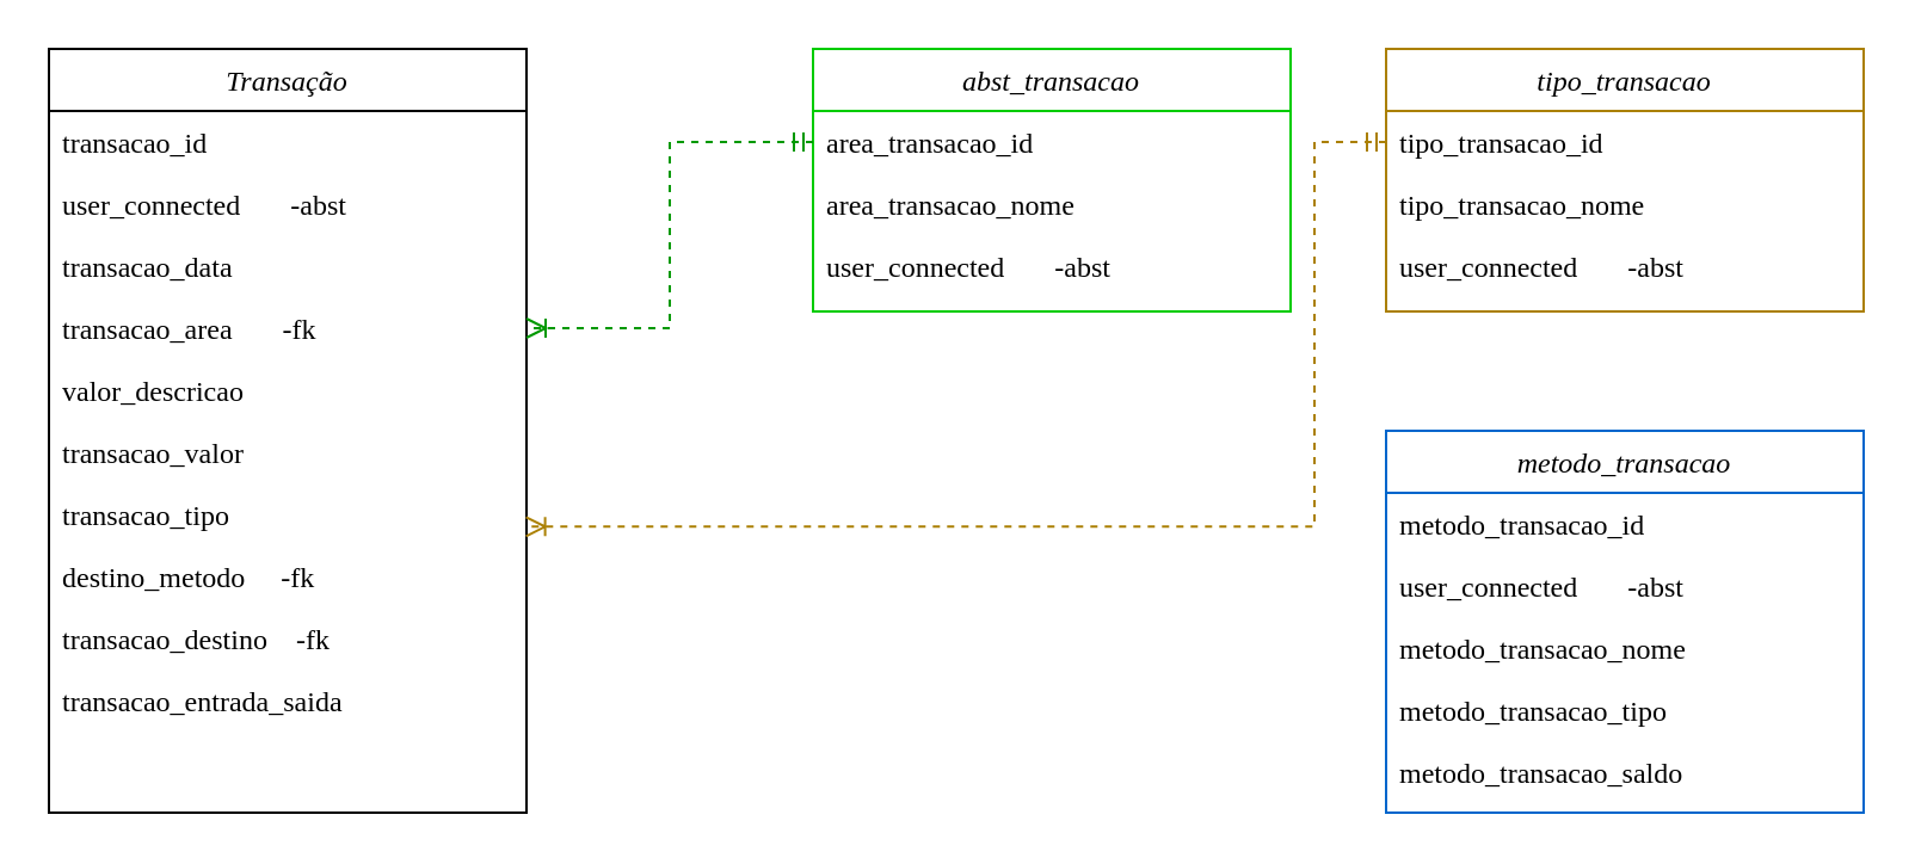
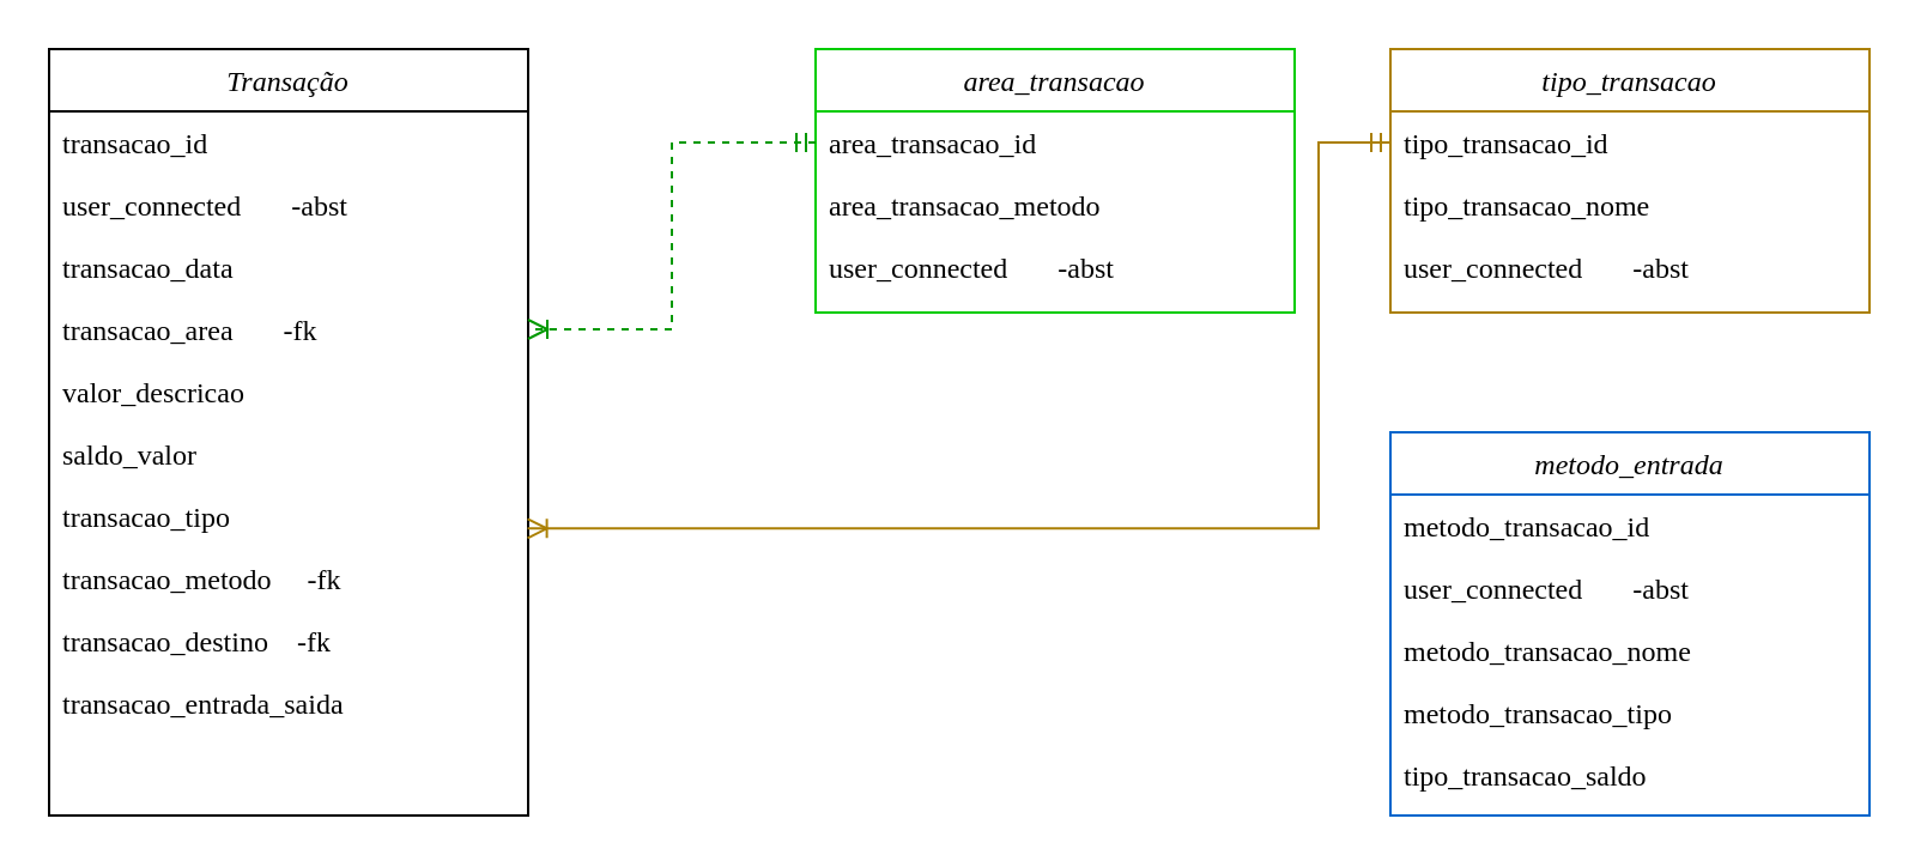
  <mxCell id="0" />
  <mxCell id="1" parent="0" />
- <mxCell id="2" value="metodo_transacao" style="swimlane;fontStyle=2;align=center;verticalAlign=top;childLayout=stackLayout;horizontal=1;startSize=26;horizontalStack=0;resizeParent=1;resizeLast=0;collapsible=1;marginBottom=0;rounded=0;shadow=0;strokeWidth=1;fontFamily=Lucida Console;strokeColor=#0066CC;" parent="1" vertex="1"><mxGeometry x="580" y="180" width="200" height="160" as="geometry"><mxRectangle x="120" y="120" width="160" height="26" as="alternateBounds" /></mxGeometry></mxCell>
+ <mxCell id="2" value="metodo_entrada" style="swimlane;fontStyle=2;align=center;verticalAlign=top;childLayout=stackLayout;horizontal=1;startSize=26;horizontalStack=0;resizeParent=1;resizeLast=0;collapsible=1;marginBottom=0;rounded=0;shadow=0;strokeWidth=1;fontFamily=Lucida Console;strokeColor=#0066CC;" parent="1" vertex="1"><mxGeometry x="580" y="180" width="200" height="160" as="geometry"><mxRectangle x="120" y="120" width="160" height="26" as="alternateBounds" /></mxGeometry></mxCell>
  <mxCell id="3" value="metodo_transacao_id" style="text;align=left;verticalAlign=top;spacingLeft=4;spacingRight=4;overflow=hidden;rotatable=0;points=[[0,0.5],[1,0.5]];portConstraint=eastwest;fontFamily=Lucida Console;" parent="2" vertex="1"><mxGeometry y="26" width="200" height="26" as="geometry" /></mxCell>
  <mxCell id="4" value="user_connected       -abst" style="text;align=left;verticalAlign=top;spacingLeft=4;spacingRight=4;overflow=hidden;rotatable=0;points=[[0,0.5],[1,0.5]];portConstraint=eastwest;rounded=0;shadow=0;html=0;fontFamily=Lucida Console;" parent="2" vertex="1"><mxGeometry y="52" width="200" height="26" as="geometry" /></mxCell>
  <mxCell id="5" value="metodo_transacao_nome" style="text;align=left;verticalAlign=top;spacingLeft=4;spacingRight=4;overflow=hidden;rotatable=0;points=[[0,0.5],[1,0.5]];portConstraint=eastwest;rounded=0;shadow=0;html=0;fontFamily=Lucida Console;" parent="2" vertex="1"><mxGeometry y="78" width="200" height="26" as="geometry" /></mxCell>
  <mxCell id="6" value="metodo_transacao_tipo" style="text;align=left;verticalAlign=top;spacingLeft=4;spacingRight=4;overflow=hidden;rotatable=0;points=[[0,0.5],[1,0.5]];portConstraint=eastwest;rounded=0;shadow=0;html=0;fontFamily=Lucida Console;" parent="2" vertex="1"><mxGeometry y="104" width="200" height="26" as="geometry" /></mxCell>
- <mxCell id="7" value="metodo_transacao_saldo" style="text;align=left;verticalAlign=top;spacingLeft=4;spacingRight=4;overflow=hidden;rotatable=0;points=[[0,0.5],[1,0.5]];portConstraint=eastwest;rounded=0;shadow=0;html=0;fontFamily=Lucida Console;" parent="2" vertex="1"><mxGeometry y="130" width="200" height="26" as="geometry" /></mxCell>
- <mxCell id="8" value="abst_transacao" style="swimlane;fontStyle=2;align=center;verticalAlign=top;childLayout=stackLayout;horizontal=1;startSize=26;horizontalStack=0;resizeParent=1;resizeLast=0;collapsible=1;marginBottom=0;rounded=0;shadow=0;strokeWidth=1;fontFamily=Lucida Console;strokeColor=#00CC00;" parent="1" vertex="1"><mxGeometry x="340" y="20" width="200" height="110" as="geometry"><mxRectangle x="120" y="120" width="160" height="26" as="alternateBounds" /></mxGeometry></mxCell>
+ <mxCell id="7" value="tipo_transacao_saldo" style="text;align=left;verticalAlign=top;spacingLeft=4;spacingRight=4;overflow=hidden;rotatable=0;points=[[0,0.5],[1,0.5]];portConstraint=eastwest;rounded=0;shadow=0;html=0;fontFamily=Lucida Console;" parent="2" vertex="1"><mxGeometry y="130" width="200" height="26" as="geometry" /></mxCell>
+ <mxCell id="8" value="area_transacao" style="swimlane;fontStyle=2;align=center;verticalAlign=top;childLayout=stackLayout;horizontal=1;startSize=26;horizontalStack=0;resizeParent=1;resizeLast=0;collapsible=1;marginBottom=0;rounded=0;shadow=0;strokeWidth=1;fontFamily=Lucida Console;strokeColor=#00CC00;" parent="1" vertex="1"><mxGeometry x="340" y="20" width="200" height="110" as="geometry"><mxRectangle x="120" y="120" width="160" height="26" as="alternateBounds" /></mxGeometry></mxCell>
  <mxCell id="9" value="area_transacao_id" style="text;align=left;verticalAlign=top;spacingLeft=4;spacingRight=4;overflow=hidden;rotatable=0;points=[[0,0.5],[1,0.5]];portConstraint=eastwest;fontFamily=Lucida Console;" parent="8" vertex="1"><mxGeometry y="26" width="200" height="26" as="geometry" /></mxCell>
- <mxCell id="10" value="area_transacao_nome            " style="text;align=left;verticalAlign=top;spacingLeft=4;spacingRight=4;overflow=hidden;rotatable=0;points=[[0,0.5],[1,0.5]];portConstraint=eastwest;rounded=0;shadow=0;html=0;fontFamily=Lucida Console;" parent="8" vertex="1"><mxGeometry y="52" width="200" height="26" as="geometry" /></mxCell>
+ <mxCell id="10" value="area_transacao_metodo            " style="text;align=left;verticalAlign=top;spacingLeft=4;spacingRight=4;overflow=hidden;rotatable=0;points=[[0,0.5],[1,0.5]];portConstraint=eastwest;rounded=0;shadow=0;html=0;fontFamily=Lucida Console;" parent="8" vertex="1"><mxGeometry y="52" width="200" height="26" as="geometry" /></mxCell>
  <mxCell id="11" value="user_connected       -abst" style="text;align=left;verticalAlign=top;spacingLeft=4;spacingRight=4;overflow=hidden;rotatable=0;points=[[0,0.5],[1,0.5]];portConstraint=eastwest;rounded=0;shadow=0;html=0;fontFamily=Lucida Console;" parent="8" vertex="1"><mxGeometry y="78" width="200" height="26" as="geometry" /></mxCell>
  <mxCell id="12" value="Transação" style="swimlane;fontStyle=2;align=center;verticalAlign=top;childLayout=stackLayout;horizontal=1;startSize=26;horizontalStack=0;resizeParent=1;resizeLast=0;collapsible=1;marginBottom=0;rounded=0;shadow=0;strokeWidth=1;fontFamily=Lucida Console;" parent="1" vertex="1"><mxGeometry x="20" y="20" width="200" height="320" as="geometry"><mxRectangle x="120" y="280" width="160" height="26" as="alternateBounds" /></mxGeometry></mxCell>
  <mxCell id="13" value="transacao_id" style="text;align=left;verticalAlign=top;spacingLeft=4;spacingRight=4;overflow=hidden;rotatable=0;points=[[0,0.5],[1,0.5]];portConstraint=eastwest;fontFamily=Lucida Console;" parent="12" vertex="1"><mxGeometry y="26" width="200" height="26" as="geometry" /></mxCell>
  <mxCell id="14" value="user_connected       -abst" style="text;align=left;verticalAlign=top;spacingLeft=4;spacingRight=4;overflow=hidden;rotatable=0;points=[[0,0.5],[1,0.5]];portConstraint=eastwest;rounded=0;shadow=0;html=0;fontFamily=Lucida Console;" parent="12" vertex="1"><mxGeometry y="52" width="200" height="26" as="geometry" /></mxCell>
  <mxCell id="15" value="transacao_data" style="text;align=left;verticalAlign=top;spacingLeft=4;spacingRight=4;overflow=hidden;rotatable=0;points=[[0,0.5],[1,0.5]];portConstraint=eastwest;fontFamily=Lucida Console;" parent="12" vertex="1"><mxGeometry y="78" width="200" height="26" as="geometry" /></mxCell>
  <mxCell id="16" value="transacao_area       -fk" style="text;align=left;verticalAlign=top;spacingLeft=4;spacingRight=4;overflow=hidden;rotatable=0;points=[[0,0.5],[1,0.5]];portConstraint=eastwest;rounded=0;shadow=0;html=0;fontFamily=Lucida Console;" parent="12" vertex="1"><mxGeometry y="104" width="200" height="26" as="geometry" /></mxCell>
  <mxCell id="17" value="valor_descricao" style="text;align=left;verticalAlign=top;spacingLeft=4;spacingRight=4;overflow=hidden;rotatable=0;points=[[0,0.5],[1,0.5]];portConstraint=eastwest;rounded=0;shadow=0;html=0;fontFamily=Lucida Console;" parent="12" vertex="1"><mxGeometry y="130" width="200" height="26" as="geometry" /></mxCell>
- <mxCell id="18" value="transacao_valor" style="text;align=left;verticalAlign=top;spacingLeft=4;spacingRight=4;overflow=hidden;rotatable=0;points=[[0,0.5],[1,0.5]];portConstraint=eastwest;rounded=0;shadow=0;html=0;fontFamily=Lucida Console;" parent="12" vertex="1"><mxGeometry y="156" width="200" height="26" as="geometry" /></mxCell>
+ <mxCell id="18" value="saldo_valor" style="text;align=left;verticalAlign=top;spacingLeft=4;spacingRight=4;overflow=hidden;rotatable=0;points=[[0,0.5],[1,0.5]];portConstraint=eastwest;rounded=0;shadow=0;html=0;fontFamily=Lucida Console;" parent="12" vertex="1"><mxGeometry y="156" width="200" height="26" as="geometry" /></mxCell>
  <mxCell id="19" value="transacao_tipo" style="text;align=left;verticalAlign=top;spacingLeft=4;spacingRight=4;overflow=hidden;rotatable=0;points=[[0,0.5],[1,0.5]];portConstraint=eastwest;rounded=0;shadow=0;html=0;fontFamily=Lucida Console;" parent="12" vertex="1"><mxGeometry y="182" width="200" height="26" as="geometry" /></mxCell>
- <mxCell id="20" value="destino_metodo     -fk" style="text;align=left;verticalAlign=top;spacingLeft=4;spacingRight=4;overflow=hidden;rotatable=0;points=[[0,0.5],[1,0.5]];portConstraint=eastwest;rounded=0;shadow=0;html=0;fontFamily=Lucida Console;" parent="12" vertex="1"><mxGeometry y="208" width="200" height="26" as="geometry" /></mxCell>
+ <mxCell id="20" value="transacao_metodo     -fk" style="text;align=left;verticalAlign=top;spacingLeft=4;spacingRight=4;overflow=hidden;rotatable=0;points=[[0,0.5],[1,0.5]];portConstraint=eastwest;rounded=0;shadow=0;html=0;fontFamily=Lucida Console;" parent="12" vertex="1"><mxGeometry y="208" width="200" height="26" as="geometry" /></mxCell>
  <mxCell id="21" value="transacao_destino    -fk" style="text;align=left;verticalAlign=top;spacingLeft=4;spacingRight=4;overflow=hidden;rotatable=0;points=[[0,0.5],[1,0.5]];portConstraint=eastwest;rounded=0;shadow=0;html=0;fontFamily=Lucida Console;" parent="12" vertex="1"><mxGeometry y="234" width="200" height="26" as="geometry" /></mxCell>
  <mxCell id="22" value="transacao_entrada_saida" style="text;align=left;verticalAlign=top;spacingLeft=4;spacingRight=4;overflow=hidden;rotatable=0;points=[[0,0.5],[1,0.5]];portConstraint=eastwest;rounded=0;shadow=0;html=0;fontFamily=Lucida Console;" parent="12" vertex="1"><mxGeometry y="260" width="200" height="26" as="geometry" /></mxCell>
  <mxCell id="23" value="" style="edgeStyle=elbowEdgeStyle;fontSize=12;html=1;endArrow=ERoneToMany;startArrow=ERmandOne;rounded=0;fontFamily=Lucida Console;entryX=1;entryY=0.5;entryDx=0;entryDy=0;exitX=0;exitY=0.5;exitDx=0;exitDy=0;fontColor=#000000;strokeColor=#009900;dashed=1;" parent="1" source="9" target="16" edge="1"><mxGeometry width="100" height="100" relative="1" as="geometry"><mxPoint x="590" y="69" as="sourcePoint" /><mxPoint x="230" y="225" as="targetPoint" /><Array as="points"><mxPoint x="280" y="90" /></Array></mxGeometry></mxCell>
  <mxCell id="24" value="tipo_transacao" style="swimlane;fontStyle=2;align=center;verticalAlign=top;childLayout=stackLayout;horizontal=1;startSize=26;horizontalStack=0;resizeParent=1;resizeLast=0;collapsible=1;marginBottom=0;rounded=0;shadow=0;strokeWidth=1;fontFamily=Lucida Console;strokeColor=#AB8004;" vertex="1" parent="1"><mxGeometry x="580" y="20" width="200" height="110" as="geometry"><mxRectangle x="120" y="120" width="160" height="26" as="alternateBounds" /></mxGeometry></mxCell>
  <mxCell id="25" value="tipo_transacao_id" style="text;align=left;verticalAlign=top;spacingLeft=4;spacingRight=4;overflow=hidden;rotatable=0;points=[[0,0.5],[1,0.5]];portConstraint=eastwest;fontFamily=Lucida Console;" vertex="1" parent="24"><mxGeometry y="26" width="200" height="26" as="geometry" /></mxCell>
  <mxCell id="26" value="tipo_transacao_nome" style="text;align=left;verticalAlign=top;spacingLeft=4;spacingRight=4;overflow=hidden;rotatable=0;points=[[0,0.5],[1,0.5]];portConstraint=eastwest;rounded=0;shadow=0;html=0;fontFamily=Lucida Console;" vertex="1" parent="24"><mxGeometry y="52" width="200" height="26" as="geometry" /></mxCell>
  <mxCell id="27" value="user_connected       -abst" style="text;align=left;verticalAlign=top;spacingLeft=4;spacingRight=4;overflow=hidden;rotatable=0;points=[[0,0.5],[1,0.5]];portConstraint=eastwest;rounded=0;shadow=0;html=0;fontFamily=Lucida Console;" vertex="1" parent="24"><mxGeometry y="78" width="200" height="26" as="geometry" /></mxCell>
- <mxCell id="28" value="" style="edgeStyle=elbowEdgeStyle;fontSize=12;html=1;endArrow=ERoneToMany;startArrow=ERmandOne;rounded=0;fontFamily=Lucida Console;entryX=0.999;entryY=0.698;entryDx=0;entryDy=0;exitX=0;exitY=0.5;exitDx=0;exitDy=0;strokeColor=#AB8004;entryPerimeter=0;elbow=horizontal;dashed=1;" edge="1" parent="1" source="25" target="19"><mxGeometry width="100" height="100" relative="1" as="geometry"><mxPoint x="580" y="190" as="sourcePoint" /><mxPoint x="220" y="216" as="targetPoint" /><Array as="points"><mxPoint x="550" y="140" /></Array></mxGeometry></mxCell>
+ <mxCell id="28" value="" style="edgeStyle=elbowEdgeStyle;fontSize=12;html=1;endArrow=ERoneToMany;startArrow=ERmandOne;rounded=0;fontFamily=Lucida Console;entryX=0.999;entryY=0.698;entryDx=0;entryDy=0;exitX=0;exitY=0.5;exitDx=0;exitDy=0;strokeColor=#AB8004;entryPerimeter=0;elbow=horizontal;" edge="1" parent="1" source="25" target="19"><mxGeometry width="100" height="100" relative="1" as="geometry"><mxPoint x="580" y="190" as="sourcePoint" /><mxPoint x="220" y="216" as="targetPoint" /><Array as="points"><mxPoint x="550" y="140" /></Array></mxGeometry></mxCell>
